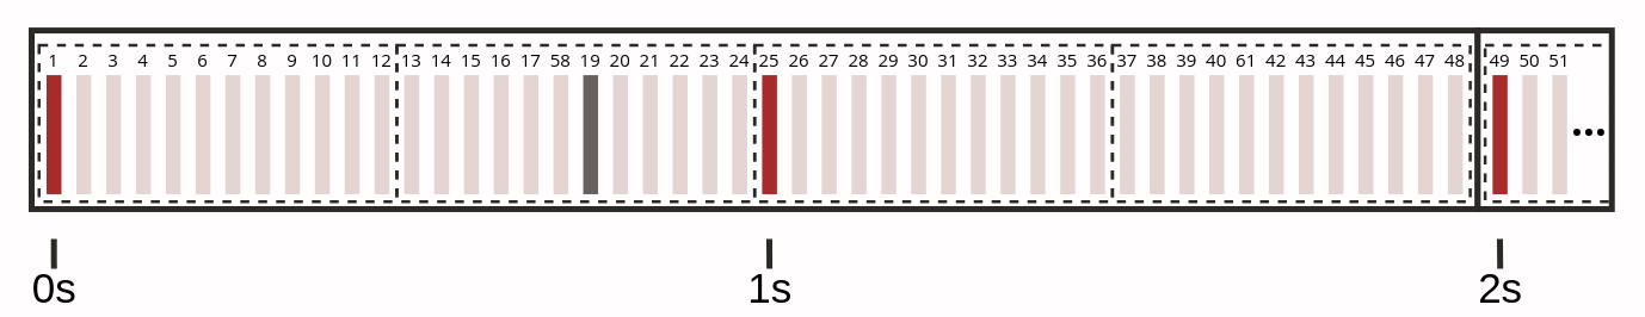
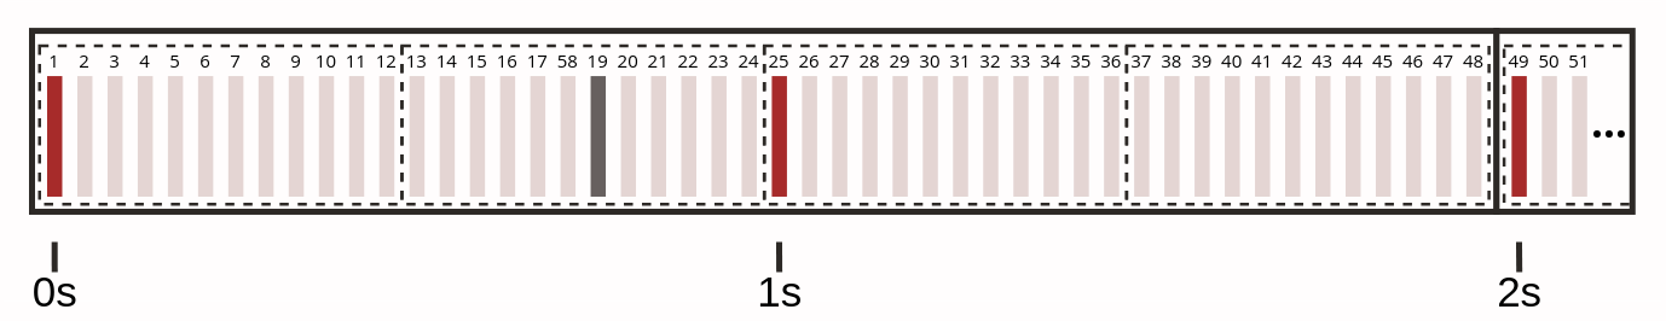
  <mxCell id="0" />
  <mxCell id="1" parent="0" />
  <mxCell id="2" value="" style="rounded=0;whiteSpace=wrap;html=1;strokeColor=#2D2926;fillColor=#FFFDFD;strokeWidth=4;fontFamily=Open Sans;labelBackgroundColor=none;" parent="1" vertex="1"><mxGeometry x="20" y="20" width="970" height="120" as="geometry" /></mxCell>
  <mxCell id="3" value="1" style="rounded=0;whiteSpace=wrap;html=1;labelPosition=center;verticalLabelPosition=top;align=center;verticalAlign=bottom;fillColor=#A72B2A;strokeColor=none;fontFamily=Open Sans;labelBackgroundColor=none;" parent="1" vertex="1"><mxGeometry x="30" y="50" width="10" height="80" as="geometry" /></mxCell>
  <mxCell id="4" value="2" style="rounded=0;whiteSpace=wrap;html=1;labelPosition=center;verticalLabelPosition=top;align=center;verticalAlign=bottom;strokeColor=none;fillColor=#E4D5D3;fontFamily=Open Sans;labelBackgroundColor=none;" parent="1" vertex="1"><mxGeometry x="50" y="50" width="10" height="80" as="geometry" /></mxCell>
  <mxCell id="5" value="3" style="rounded=0;whiteSpace=wrap;html=1;labelPosition=center;verticalLabelPosition=top;align=center;verticalAlign=bottom;strokeColor=none;fillColor=#E4D5D3;fontFamily=Open Sans;labelBackgroundColor=none;" parent="1" vertex="1"><mxGeometry x="70" y="50" width="10" height="80" as="geometry" /></mxCell>
  <mxCell id="6" value="4" style="rounded=0;whiteSpace=wrap;html=1;labelPosition=center;verticalLabelPosition=top;align=center;verticalAlign=bottom;strokeColor=none;fillColor=#E4D5D3;fontFamily=Open Sans;labelBackgroundColor=none;" parent="1" vertex="1"><mxGeometry x="90" y="50" width="10" height="80" as="geometry" /></mxCell>
  <mxCell id="7" value="5" style="rounded=0;whiteSpace=wrap;html=1;labelPosition=center;verticalLabelPosition=top;align=center;verticalAlign=bottom;strokeColor=none;fillColor=#E4D5D3;fontFamily=Open Sans;labelBackgroundColor=none;" parent="1" vertex="1"><mxGeometry x="110" y="50" width="10" height="80" as="geometry" /></mxCell>
  <mxCell id="8" value="6" style="rounded=0;whiteSpace=wrap;html=1;labelPosition=center;verticalLabelPosition=top;align=center;verticalAlign=bottom;strokeColor=none;fillColor=#E4D5D3;fontFamily=Open Sans;labelBackgroundColor=none;" parent="1" vertex="1"><mxGeometry x="130" y="50" width="10" height="80" as="geometry" /></mxCell>
  <mxCell id="9" value="7" style="rounded=0;whiteSpace=wrap;html=1;labelPosition=center;verticalLabelPosition=top;align=center;verticalAlign=bottom;strokeColor=none;fillColor=#E4D5D3;fontFamily=Open Sans;labelBackgroundColor=none;" parent="1" vertex="1"><mxGeometry x="150" y="50" width="10" height="80" as="geometry" /></mxCell>
  <mxCell id="10" value="8" style="rounded=0;whiteSpace=wrap;html=1;labelPosition=center;verticalLabelPosition=top;align=center;verticalAlign=bottom;strokeColor=none;fillColor=#E4D5D3;fontFamily=Open Sans;labelBackgroundColor=none;" parent="1" vertex="1"><mxGeometry x="170" y="50" width="10" height="80" as="geometry" /></mxCell>
  <mxCell id="11" value="9" style="rounded=0;whiteSpace=wrap;html=1;labelPosition=center;verticalLabelPosition=top;align=center;verticalAlign=bottom;strokeColor=none;fillColor=#E4D5D3;fontFamily=Open Sans;labelBackgroundColor=none;" parent="1" vertex="1"><mxGeometry x="190" y="50" width="10" height="80" as="geometry" /></mxCell>
  <mxCell id="12" value="10" style="rounded=0;whiteSpace=wrap;html=1;labelPosition=center;verticalLabelPosition=top;align=center;verticalAlign=bottom;strokeColor=none;fillColor=#E4D5D3;fontFamily=Open Sans;labelBackgroundColor=none;" parent="1" vertex="1"><mxGeometry x="210" y="50" width="10" height="80" as="geometry" /></mxCell>
  <mxCell id="13" value="11" style="rounded=0;whiteSpace=wrap;html=1;labelPosition=center;verticalLabelPosition=top;align=center;verticalAlign=bottom;strokeColor=none;fillColor=#E4D5D3;fontFamily=Open Sans;labelBackgroundColor=none;" parent="1" vertex="1"><mxGeometry x="230" y="50" width="10" height="80" as="geometry" /></mxCell>
  <mxCell id="14" value="12" style="rounded=0;whiteSpace=wrap;html=1;labelPosition=center;verticalLabelPosition=top;align=center;verticalAlign=bottom;strokeColor=none;fillColor=#E4D5D3;fontFamily=Open Sans;labelBackgroundColor=none;" parent="1" vertex="1"><mxGeometry x="250" y="50" width="10" height="80" as="geometry" /></mxCell>
  <mxCell id="15" value="13" style="rounded=0;whiteSpace=wrap;html=1;labelPosition=center;verticalLabelPosition=top;align=center;verticalAlign=bottom;strokeColor=none;fillColor=#E4D5D3;fontFamily=Open Sans;labelBackgroundColor=none;" parent="1" vertex="1"><mxGeometry x="270" y="50" width="10" height="80" as="geometry" /></mxCell>
  <mxCell id="16" value="14" style="rounded=0;whiteSpace=wrap;html=1;labelPosition=center;verticalLabelPosition=top;align=center;verticalAlign=bottom;strokeColor=none;fillColor=#E4D5D3;fontFamily=Open Sans;labelBackgroundColor=none;" parent="1" vertex="1"><mxGeometry x="290" y="50" width="10" height="80" as="geometry" /></mxCell>
  <mxCell id="17" value="15" style="rounded=0;whiteSpace=wrap;html=1;labelPosition=center;verticalLabelPosition=top;align=center;verticalAlign=bottom;strokeColor=none;fillColor=#E4D5D3;fontFamily=Open Sans;labelBackgroundColor=none;" parent="1" vertex="1"><mxGeometry x="310" y="50" width="10" height="80" as="geometry" /></mxCell>
  <mxCell id="18" value="16" style="rounded=0;whiteSpace=wrap;html=1;labelPosition=center;verticalLabelPosition=top;align=center;verticalAlign=bottom;strokeColor=none;fillColor=#E4D5D3;fontFamily=Open Sans;labelBackgroundColor=none;" parent="1" vertex="1"><mxGeometry x="330" y="50" width="10" height="80" as="geometry" /></mxCell>
  <mxCell id="19" value="17" style="rounded=0;whiteSpace=wrap;html=1;labelPosition=center;verticalLabelPosition=top;align=center;verticalAlign=bottom;strokeColor=none;fillColor=#E4D5D3;fontFamily=Open Sans;labelBackgroundColor=none;" parent="1" vertex="1"><mxGeometry x="350" y="50" width="10" height="80" as="geometry" /></mxCell>
  <mxCell id="20" value="58" style="rounded=0;whiteSpace=wrap;html=1;labelPosition=center;verticalLabelPosition=top;align=center;verticalAlign=bottom;strokeColor=none;fillColor=#E4D5D3;fontFamily=Open Sans;labelBackgroundColor=none;" parent="1" vertex="1"><mxGeometry x="370" y="50" width="10" height="80" as="geometry" /></mxCell>
  <mxCell id="21" value="19" style="rounded=0;whiteSpace=wrap;html=1;labelPosition=center;verticalLabelPosition=top;align=center;verticalAlign=bottom;strokeColor=none;fillColor=#67605f;fontFamily=Open Sans;labelBackgroundColor=none;" parent="1" vertex="1"><mxGeometry x="390" y="50" width="10" height="80" as="geometry" /></mxCell>
  <mxCell id="22" value="20" style="rounded=0;whiteSpace=wrap;html=1;labelPosition=center;verticalLabelPosition=top;align=center;verticalAlign=bottom;strokeColor=none;fillColor=#E4D5D3;fontFamily=Open Sans;labelBackgroundColor=none;" parent="1" vertex="1"><mxGeometry x="410" y="50" width="10" height="80" as="geometry" /></mxCell>
  <mxCell id="23" value="21" style="rounded=0;whiteSpace=wrap;html=1;labelPosition=center;verticalLabelPosition=top;align=center;verticalAlign=bottom;strokeColor=none;fillColor=#E4D5D3;fontFamily=Open Sans;labelBackgroundColor=none;" parent="1" vertex="1"><mxGeometry x="430" y="50" width="10" height="80" as="geometry" /></mxCell>
  <mxCell id="24" value="22" style="rounded=0;whiteSpace=wrap;html=1;labelPosition=center;verticalLabelPosition=top;align=center;verticalAlign=bottom;strokeColor=none;fillColor=#E4D5D3;fontFamily=Open Sans;labelBackgroundColor=none;" parent="1" vertex="1"><mxGeometry x="450" y="50" width="10" height="80" as="geometry" /></mxCell>
  <mxCell id="25" value="23" style="rounded=0;whiteSpace=wrap;html=1;labelPosition=center;verticalLabelPosition=top;align=center;verticalAlign=bottom;strokeColor=none;fillColor=#E4D5D3;fontFamily=Open Sans;labelBackgroundColor=none;" parent="1" vertex="1"><mxGeometry x="470" y="50" width="10" height="80" as="geometry" /></mxCell>
  <mxCell id="26" value="24" style="rounded=0;whiteSpace=wrap;html=1;labelPosition=center;verticalLabelPosition=top;align=center;verticalAlign=bottom;strokeColor=none;fillColor=#E4D5D3;fontFamily=Open Sans;labelBackgroundColor=none;" parent="1" vertex="1"><mxGeometry x="490" y="50" width="10" height="80" as="geometry" /></mxCell>
  <mxCell id="27" value="25" style="rounded=0;whiteSpace=wrap;html=1;labelPosition=center;verticalLabelPosition=top;align=center;verticalAlign=bottom;strokeColor=none;fillColor=#A72B2A;fontFamily=Open Sans;labelBackgroundColor=none;" parent="1" vertex="1"><mxGeometry x="510" y="50" width="10" height="80" as="geometry" /></mxCell>
  <mxCell id="28" value="26" style="rounded=0;whiteSpace=wrap;html=1;labelPosition=center;verticalLabelPosition=top;align=center;verticalAlign=bottom;strokeColor=none;fillColor=#E4D5D3;fontFamily=Open Sans;labelBackgroundColor=none;" parent="1" vertex="1"><mxGeometry x="530" y="50" width="10" height="80" as="geometry" /></mxCell>
  <mxCell id="29" value="27" style="rounded=0;whiteSpace=wrap;html=1;labelPosition=center;verticalLabelPosition=top;align=center;verticalAlign=bottom;strokeColor=none;fillColor=#E4D5D3;fontFamily=Open Sans;labelBackgroundColor=none;" parent="1" vertex="1"><mxGeometry x="550" y="50" width="10" height="80" as="geometry" /></mxCell>
  <mxCell id="30" value="28" style="rounded=0;whiteSpace=wrap;html=1;labelPosition=center;verticalLabelPosition=top;align=center;verticalAlign=bottom;strokeColor=none;fillColor=#E4D5D3;fontFamily=Open Sans;labelBackgroundColor=none;" parent="1" vertex="1"><mxGeometry x="570" y="50" width="10" height="80" as="geometry" /></mxCell>
  <mxCell id="31" value="29" style="rounded=0;whiteSpace=wrap;html=1;labelPosition=center;verticalLabelPosition=top;align=center;verticalAlign=bottom;strokeColor=none;fillColor=#E4D5D3;fontFamily=Open Sans;labelBackgroundColor=none;" parent="1" vertex="1"><mxGeometry x="590" y="50" width="10" height="80" as="geometry" /></mxCell>
  <mxCell id="32" value="30" style="rounded=0;whiteSpace=wrap;html=1;labelPosition=center;verticalLabelPosition=top;align=center;verticalAlign=bottom;strokeColor=none;fillColor=#E4D5D3;fontFamily=Open Sans;labelBackgroundColor=none;" parent="1" vertex="1"><mxGeometry x="610" y="50" width="10" height="80" as="geometry" /></mxCell>
  <mxCell id="33" value="31" style="rounded=0;whiteSpace=wrap;html=1;labelPosition=center;verticalLabelPosition=top;align=center;verticalAlign=bottom;strokeColor=none;fillColor=#E4D5D3;fontFamily=Open Sans;labelBackgroundColor=none;" parent="1" vertex="1"><mxGeometry x="630" y="50" width="10" height="80" as="geometry" /></mxCell>
  <mxCell id="34" value="32" style="rounded=0;whiteSpace=wrap;html=1;labelPosition=center;verticalLabelPosition=top;align=center;verticalAlign=bottom;strokeColor=none;fillColor=#E4D5D3;fontFamily=Open Sans;labelBackgroundColor=none;" parent="1" vertex="1"><mxGeometry x="650" y="50" width="10" height="80" as="geometry" /></mxCell>
  <mxCell id="35" value="33" style="rounded=0;whiteSpace=wrap;html=1;labelPosition=center;verticalLabelPosition=top;align=center;verticalAlign=bottom;strokeColor=none;fillColor=#E4D5D3;fontFamily=Open Sans;labelBackgroundColor=none;" parent="1" vertex="1"><mxGeometry x="670" y="50" width="10" height="80" as="geometry" /></mxCell>
  <mxCell id="36" value="34" style="rounded=0;whiteSpace=wrap;html=1;labelPosition=center;verticalLabelPosition=top;align=center;verticalAlign=bottom;strokeColor=none;fillColor=#E4D5D3;fontFamily=Open Sans;labelBackgroundColor=none;" parent="1" vertex="1"><mxGeometry x="690" y="50" width="10" height="80" as="geometry" /></mxCell>
  <mxCell id="37" value="35" style="rounded=0;whiteSpace=wrap;html=1;labelPosition=center;verticalLabelPosition=top;align=center;verticalAlign=bottom;strokeColor=none;fillColor=#E4D5D3;fontFamily=Open Sans;labelBackgroundColor=none;" parent="1" vertex="1"><mxGeometry x="710" y="50" width="10" height="80" as="geometry" /></mxCell>
  <mxCell id="38" value="36" style="rounded=0;whiteSpace=wrap;html=1;labelPosition=center;verticalLabelPosition=top;align=center;verticalAlign=bottom;strokeColor=none;fillColor=#E4D5D3;fontFamily=Open Sans;labelBackgroundColor=none;" parent="1" vertex="1"><mxGeometry x="730" y="50" width="10" height="80" as="geometry" /></mxCell>
  <mxCell id="39" value="37" style="rounded=0;whiteSpace=wrap;html=1;labelPosition=center;verticalLabelPosition=top;align=center;verticalAlign=bottom;strokeColor=none;fillColor=#E4D5D3;fontFamily=Open Sans;labelBackgroundColor=none;" parent="1" vertex="1"><mxGeometry x="750" y="50" width="10" height="80" as="geometry" /></mxCell>
  <mxCell id="40" value="38" style="rounded=0;whiteSpace=wrap;html=1;labelPosition=center;verticalLabelPosition=top;align=center;verticalAlign=bottom;strokeColor=none;fillColor=#E4D5D3;fontFamily=Open Sans;labelBackgroundColor=none;" parent="1" vertex="1"><mxGeometry x="770" y="50" width="10" height="80" as="geometry" /></mxCell>
  <mxCell id="41" value="39" style="rounded=0;whiteSpace=wrap;html=1;labelPosition=center;verticalLabelPosition=top;align=center;verticalAlign=bottom;strokeColor=none;fillColor=#E4D5D3;fontFamily=Open Sans;labelBackgroundColor=none;" parent="1" vertex="1"><mxGeometry x="790" y="50" width="10" height="80" as="geometry" /></mxCell>
  <mxCell id="42" value="40" style="rounded=0;whiteSpace=wrap;html=1;labelPosition=center;verticalLabelPosition=top;align=center;verticalAlign=bottom;strokeColor=none;fillColor=#E4D5D3;fontFamily=Open Sans;labelBackgroundColor=none;" parent="1" vertex="1"><mxGeometry x="810" y="50" width="10" height="80" as="geometry" /></mxCell>
- <mxCell id="43" value="61" style="rounded=0;whiteSpace=wrap;html=1;labelPosition=center;verticalLabelPosition=top;align=center;verticalAlign=bottom;strokeColor=none;fillColor=#E4D5D3;fontFamily=Open Sans;labelBackgroundColor=none;" parent="1" vertex="1"><mxGeometry x="830" y="50" width="10" height="80" as="geometry" /></mxCell>
+ <mxCell id="43" value="41" style="rounded=0;whiteSpace=wrap;html=1;labelPosition=center;verticalLabelPosition=top;align=center;verticalAlign=bottom;strokeColor=none;fillColor=#E4D5D3;fontFamily=Open Sans;labelBackgroundColor=none;" parent="1" vertex="1"><mxGeometry x="830" y="50" width="10" height="80" as="geometry" /></mxCell>
  <mxCell id="44" value="42" style="rounded=0;whiteSpace=wrap;html=1;labelPosition=center;verticalLabelPosition=top;align=center;verticalAlign=bottom;strokeColor=none;fillColor=#E4D5D3;fontFamily=Open Sans;labelBackgroundColor=none;" parent="1" vertex="1"><mxGeometry x="850" y="50" width="10" height="80" as="geometry" /></mxCell>
  <mxCell id="45" value="43" style="rounded=0;whiteSpace=wrap;html=1;labelPosition=center;verticalLabelPosition=top;align=center;verticalAlign=bottom;strokeColor=none;fillColor=#E4D5D3;fontFamily=Open Sans;labelBackgroundColor=none;" parent="1" vertex="1"><mxGeometry x="870" y="50" width="10" height="80" as="geometry" /></mxCell>
  <mxCell id="46" value="44" style="rounded=0;whiteSpace=wrap;html=1;labelPosition=center;verticalLabelPosition=top;align=center;verticalAlign=bottom;strokeColor=none;fillColor=#E4D5D3;fontFamily=Open Sans;labelBackgroundColor=none;" parent="1" vertex="1"><mxGeometry x="890" y="50" width="10" height="80" as="geometry" /></mxCell>
  <mxCell id="47" value="45" style="rounded=0;whiteSpace=wrap;html=1;labelPosition=center;verticalLabelPosition=top;align=center;verticalAlign=bottom;strokeColor=none;fillColor=#E4D5D3;fontFamily=Open Sans;labelBackgroundColor=none;" parent="1" vertex="1"><mxGeometry x="910" y="50" width="10" height="80" as="geometry" /></mxCell>
  <mxCell id="48" value="46" style="rounded=0;whiteSpace=wrap;html=1;labelPosition=center;verticalLabelPosition=top;align=center;verticalAlign=bottom;strokeColor=none;fillColor=#E4D5D3;fontFamily=Open Sans;labelBackgroundColor=none;" parent="1" vertex="1"><mxGeometry x="930" y="50" width="10" height="80" as="geometry" /></mxCell>
  <mxCell id="49" value="" style="rounded=0;whiteSpace=wrap;html=1;strokeColor=#2D2926;fillColor=#FFFDFD;strokeWidth=4;fontStyle=1;fontSize=28;fontFamily=Open Sans;align=right;labelBackgroundColor=none;" parent="1" vertex="1"><mxGeometry x="990" y="20" width="90" height="120" as="geometry" /></mxCell>
  <mxCell id="50" value="0s" style="endArrow=none;html=1;fontSize=28;strokeColor=#2D2926;strokeWidth=4;labelPosition=center;verticalLabelPosition=bottom;align=center;verticalAlign=top;labelBackgroundColor=none;" parent="1" edge="1"><mxGeometry width="50" height="50" relative="1" as="geometry"><mxPoint x="35" y="180" as="sourcePoint" /><mxPoint x="34.95" y="160" as="targetPoint" /></mxGeometry></mxCell>
  <mxCell id="51" value="2s" style="endArrow=none;html=1;fontSize=28;strokeColor=#2D2926;strokeWidth=4;verticalAlign=top;labelBackgroundColor=none;" parent="1" edge="1"><mxGeometry width="50" height="50" relative="1" as="geometry"><mxPoint x="1005.09" y="180" as="sourcePoint" /><mxPoint x="1004.91" y="160" as="targetPoint" /><mxPoint as="offset" /></mxGeometry></mxCell>
  <mxCell id="52" value="1s" style="endArrow=none;html=1;fontSize=28;strokeColor=#2D2926;strokeWidth=4;verticalAlign=top;labelBackgroundColor=none;" parent="1" edge="1"><mxGeometry width="50" height="50" relative="1" as="geometry"><mxPoint x="514.96" y="180" as="sourcePoint" /><mxPoint x="514.85" y="160" as="targetPoint" /><mxPoint as="offset" /></mxGeometry></mxCell>
  <mxCell id="53" value="47" style="rounded=0;whiteSpace=wrap;html=1;labelPosition=center;verticalLabelPosition=top;align=center;verticalAlign=bottom;strokeColor=none;fillColor=#E4D5D3;fontFamily=Open Sans;labelBackgroundColor=none;" parent="1" vertex="1"><mxGeometry x="950" y="50" width="10" height="80" as="geometry" /></mxCell>
  <mxCell id="54" value="48" style="rounded=0;whiteSpace=wrap;html=1;labelPosition=center;verticalLabelPosition=top;align=center;verticalAlign=bottom;strokeColor=none;fillColor=#E4D5D3;fontFamily=Open Sans;labelBackgroundColor=none;" parent="1" vertex="1"><mxGeometry x="970" y="50" width="10" height="80" as="geometry" /></mxCell>
  <mxCell id="55" value="49" style="rounded=0;whiteSpace=wrap;html=1;labelPosition=center;verticalLabelPosition=top;align=center;verticalAlign=bottom;strokeColor=none;fillColor=#A72B2A;fontFamily=Open Sans;labelBackgroundColor=none;" parent="1" vertex="1"><mxGeometry x="1000" y="50" width="10" height="80" as="geometry" /></mxCell>
  <mxCell id="56" value="50" style="rounded=0;whiteSpace=wrap;html=1;labelPosition=center;verticalLabelPosition=top;align=center;verticalAlign=bottom;strokeColor=none;fillColor=#E4D5D3;fontFamily=Open Sans;labelBackgroundColor=none;" parent="1" vertex="1"><mxGeometry x="1020" y="50" width="10" height="80" as="geometry" /></mxCell>
  <mxCell id="57" value="51" style="rounded=0;whiteSpace=wrap;html=1;labelPosition=center;verticalLabelPosition=top;align=center;verticalAlign=bottom;strokeColor=none;fillColor=#E4D5D3;fontFamily=Open Sans;labelBackgroundColor=none;" parent="1" vertex="1"><mxGeometry x="1040" y="50" width="10" height="80" as="geometry" /></mxCell>
  <mxCell id="58" value="&lt;span style=&quot;font-family: &amp;quot;Open Sans&amp;quot;; font-size: 28px; font-weight: 700; text-align: right;&quot;&gt;…&lt;/span&gt;" style="text;html=1;strokeColor=none;fillColor=none;align=center;verticalAlign=middle;whiteSpace=wrap;rounded=0;labelBackgroundColor=none;" parent="1" vertex="1"><mxGeometry x="1050" y="65" width="30" height="30" as="geometry" /></mxCell>
  <mxCell id="59" value="" style="rounded=0;whiteSpace=wrap;html=1;strokeColor=#2D2926;fillColor=none;strokeWidth=2;fontFamily=Open Sans;labelBackgroundColor=none;dashed=1;" parent="1" vertex="1"><mxGeometry x="25" y="30" width="240" height="105" as="geometry" /></mxCell>
  <mxCell id="60" value="" style="rounded=0;whiteSpace=wrap;html=1;strokeColor=#2D2926;fillColor=none;strokeWidth=2;fontFamily=Open Sans;labelBackgroundColor=none;dashed=1;" parent="1" vertex="1"><mxGeometry x="265" y="30" width="240" height="105" as="geometry" /></mxCell>
  <mxCell id="61" value="" style="rounded=0;whiteSpace=wrap;html=1;strokeColor=#2D2926;fillColor=none;strokeWidth=2;fontFamily=Open Sans;labelBackgroundColor=none;dashed=1;" parent="1" vertex="1"><mxGeometry x="505" y="30" width="240" height="105" as="geometry" /></mxCell>
  <mxCell id="62" value="" style="rounded=0;whiteSpace=wrap;html=1;strokeColor=#2D2926;fillColor=none;strokeWidth=2;fontFamily=Open Sans;labelBackgroundColor=none;dashed=1;" parent="1" vertex="1"><mxGeometry x="745" y="30" width="240" height="105" as="geometry" /></mxCell>
  <mxCell id="63" value="" style="rounded=0;whiteSpace=wrap;html=1;strokeColor=#2D2926;fillColor=none;strokeWidth=2;fontFamily=Open Sans;labelBackgroundColor=none;dashed=1;" parent="1" vertex="1"><mxGeometry x="995" y="30" width="85" height="105" as="geometry" /></mxCell>
